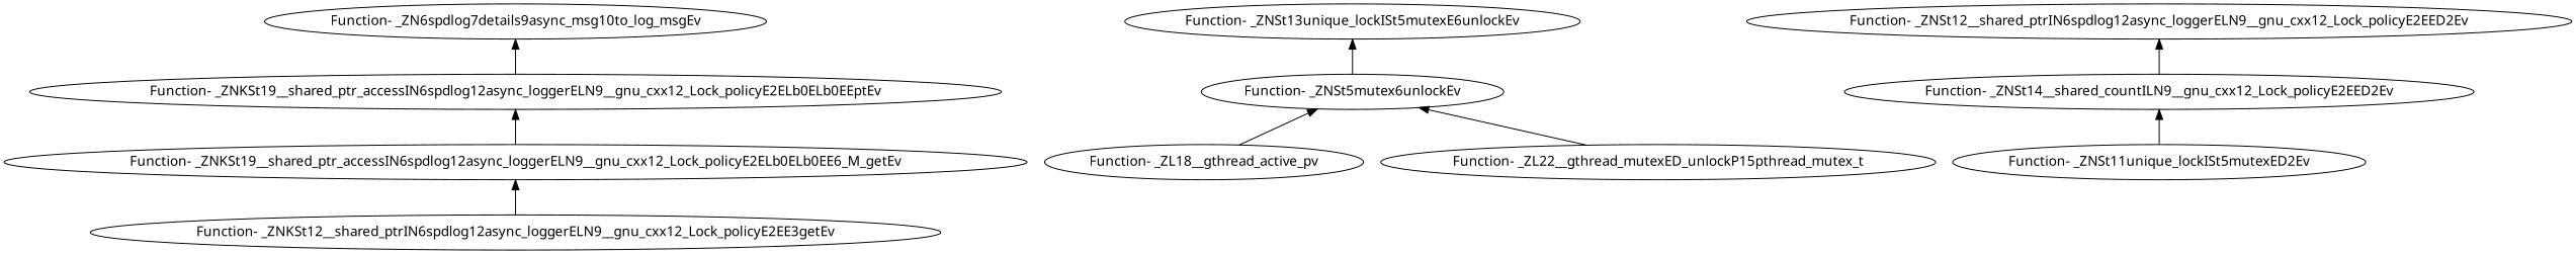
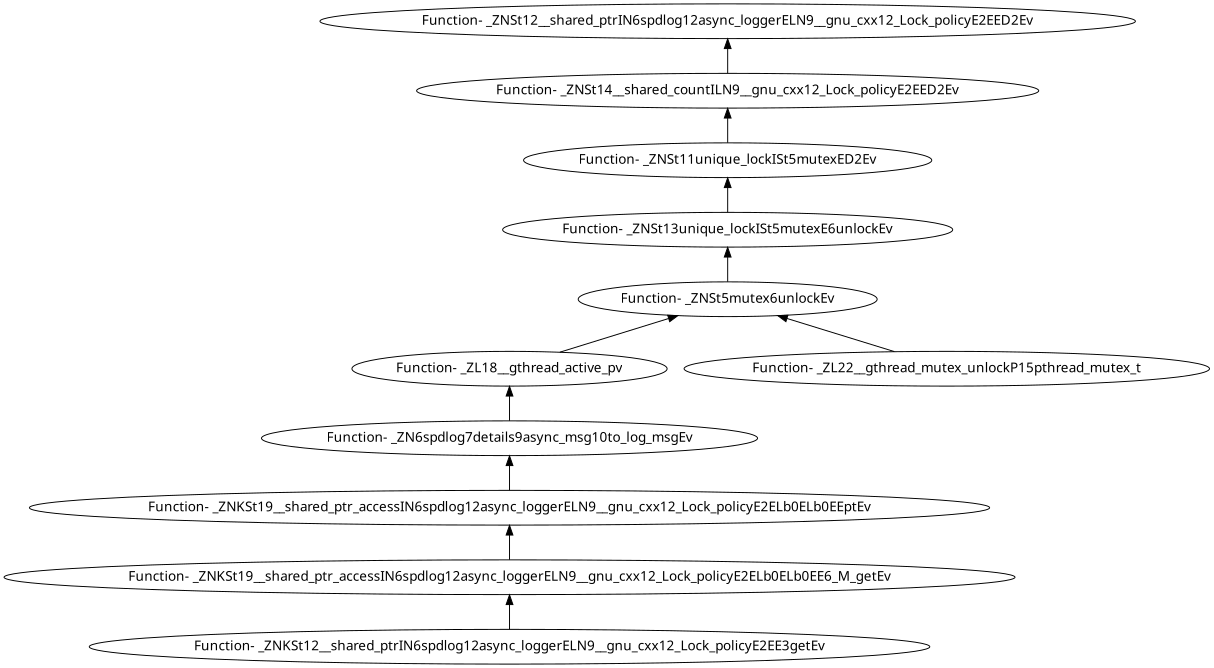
  digraph {
    fontname="Noto Sans"
    node [fontname="Noto Sans"]
    edge [dir=back fontname="Noto Sans"]
    "Function- _ZNKSt19__shared_ptr_accessIN6spdlog12async_loggerELN9__gnu_cxx12_Lock_policyE2ELb0ELb0EE6_M_getEv"
    "Function- _ZNKSt12__shared_ptrIN6spdlog12async_loggerELN9__gnu_cxx12_Lock_policyE2EE3getEv"
    "Function- _ZNKSt19__shared_ptr_accessIN6spdlog12async_loggerELN9__gnu_cxx12_Lock_policyE2ELb0ELb0EEptEv"
    "Function- _ZN6spdlog7details9async_msg10to_log_msgEv"
    "Function- _ZL18__gthread_active_pv"
    "Function- _ZNSt5mutex6unlockEv"
-   "Function- _ZL22__gthread_mutex_unlockP15pthread_mutex_t" [label="Function- _ZL22__gthread_mutexED_unlockP15pthread_mutex_t"]
+   "Function- _ZL22__gthread_mutex_unlockP15pthread_mutex_t"
    n8 [label="Function- _ZNSt13unique_lockISt5mutexE6unlockEv"]
    "Function- _ZNSt11unique_lockISt5mutexED2Ev"
    "Function- _ZNSt14__shared_countILN9__gnu_cxx12_Lock_policyE2EED2Ev"
    "Function- _ZNSt12__shared_ptrIN6spdlog12async_loggerELN9__gnu_cxx12_Lock_policyE2EED2Ev"
    "Function- _ZNKSt19__shared_ptr_accessIN6spdlog12async_loggerELN9__gnu_cxx12_Lock_policyE2ELb0ELb0EE6_M_getEv" -> "Function- _ZNKSt12__shared_ptrIN6spdlog12async_loggerELN9__gnu_cxx12_Lock_policyE2EE3getEv"
    "Function- _ZNKSt19__shared_ptr_accessIN6spdlog12async_loggerELN9__gnu_cxx12_Lock_policyE2ELb0ELb0EEptEv" -> "Function- _ZNKSt19__shared_ptr_accessIN6spdlog12async_loggerELN9__gnu_cxx12_Lock_policyE2ELb0ELb0EE6_M_getEv"
    "Function- _ZN6spdlog7details9async_msg10to_log_msgEv" -> "Function- _ZNKSt19__shared_ptr_accessIN6spdlog12async_loggerELN9__gnu_cxx12_Lock_policyE2ELb0ELb0EEptEv"
+   "Function- _ZL18__gthread_active_pv" -> "Function- _ZN6spdlog7details9async_msg10to_log_msgEv"
    "Function- _ZNSt5mutex6unlockEv" -> "Function- _ZL18__gthread_active_pv"
    "Function- _ZNSt5mutex6unlockEv" -> "Function- _ZL22__gthread_mutex_unlockP15pthread_mutex_t"
    n8 -> "Function- _ZNSt5mutex6unlockEv"
+   "Function- _ZNSt11unique_lockISt5mutexED2Ev" -> n8
    "Function- _ZNSt14__shared_countILN9__gnu_cxx12_Lock_policyE2EED2Ev" -> "Function- _ZNSt11unique_lockISt5mutexED2Ev"
    "Function- _ZNSt12__shared_ptrIN6spdlog12async_loggerELN9__gnu_cxx12_Lock_policyE2EED2Ev" -> "Function- _ZNSt14__shared_countILN9__gnu_cxx12_Lock_policyE2EED2Ev"
  }
